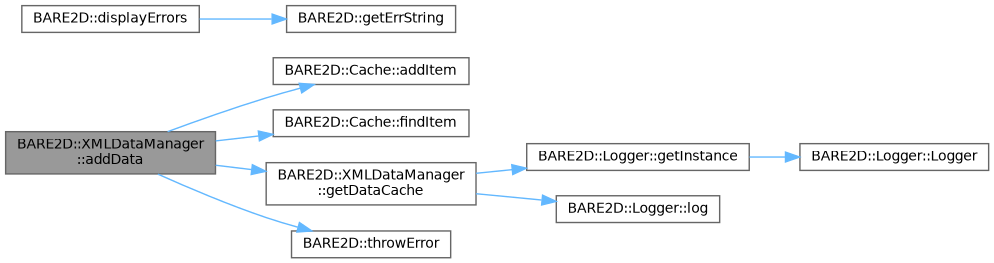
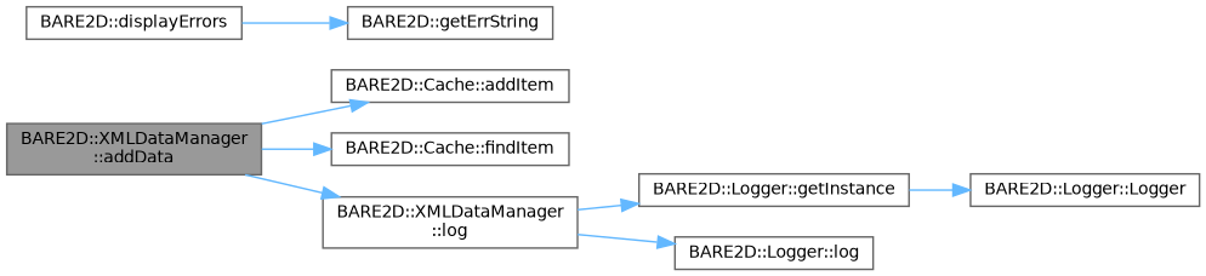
  digraph {
    rankdir=LR
    node [color=grey40 fillcolor=white fontname=Helvetica fontsize=10 shape=box style=filled]
    edge [color=steelblue1 fontname=Helvetica fontsize=10 labelfontname=Helvetica labelfontsize=10 style=solid]
    n1 [color=gray40 fillcolor=grey60 fontcolor=black height=0.2 label="BARE2D::XMLDataManager\l::addData" width=0.4]
    n2 [height=0.2 label="BARE2D::Cache::addItem" width=0.4]
    n3 [height=0.2 label="BARE2D::Cache::findItem" width=0.4]
-   n4 [height=0.2 label="BARE2D::XMLDataManager\l::getDataCache" width=0.4]
-   n5 [height=0.2 label="BARE2D::throwError" width=0.4]
+   n4 [height=0.2 label="BARE2D::XMLDataManager\l::log" width=0.4]
    n6 [height=0.2 label="BARE2D::Logger::getInstance" width=0.4]
    n7 [height=0.2 label="BARE2D::Logger::log" width=0.4]
    n8 [height=0.2 label="BARE2D::Logger::Logger" width=0.4]
    n9 [height=0.2 label="BARE2D::displayErrors" width=0.4]
    n10 [height=0.2 label="BARE2D::getErrString" width=0.4]
    n1 -> n2
    n1 -> n3
    n1 -> n4
-   n1 -> n5
    n4 -> n6
    n4 -> n7
    n6 -> n8
    n9 -> n10
  }
